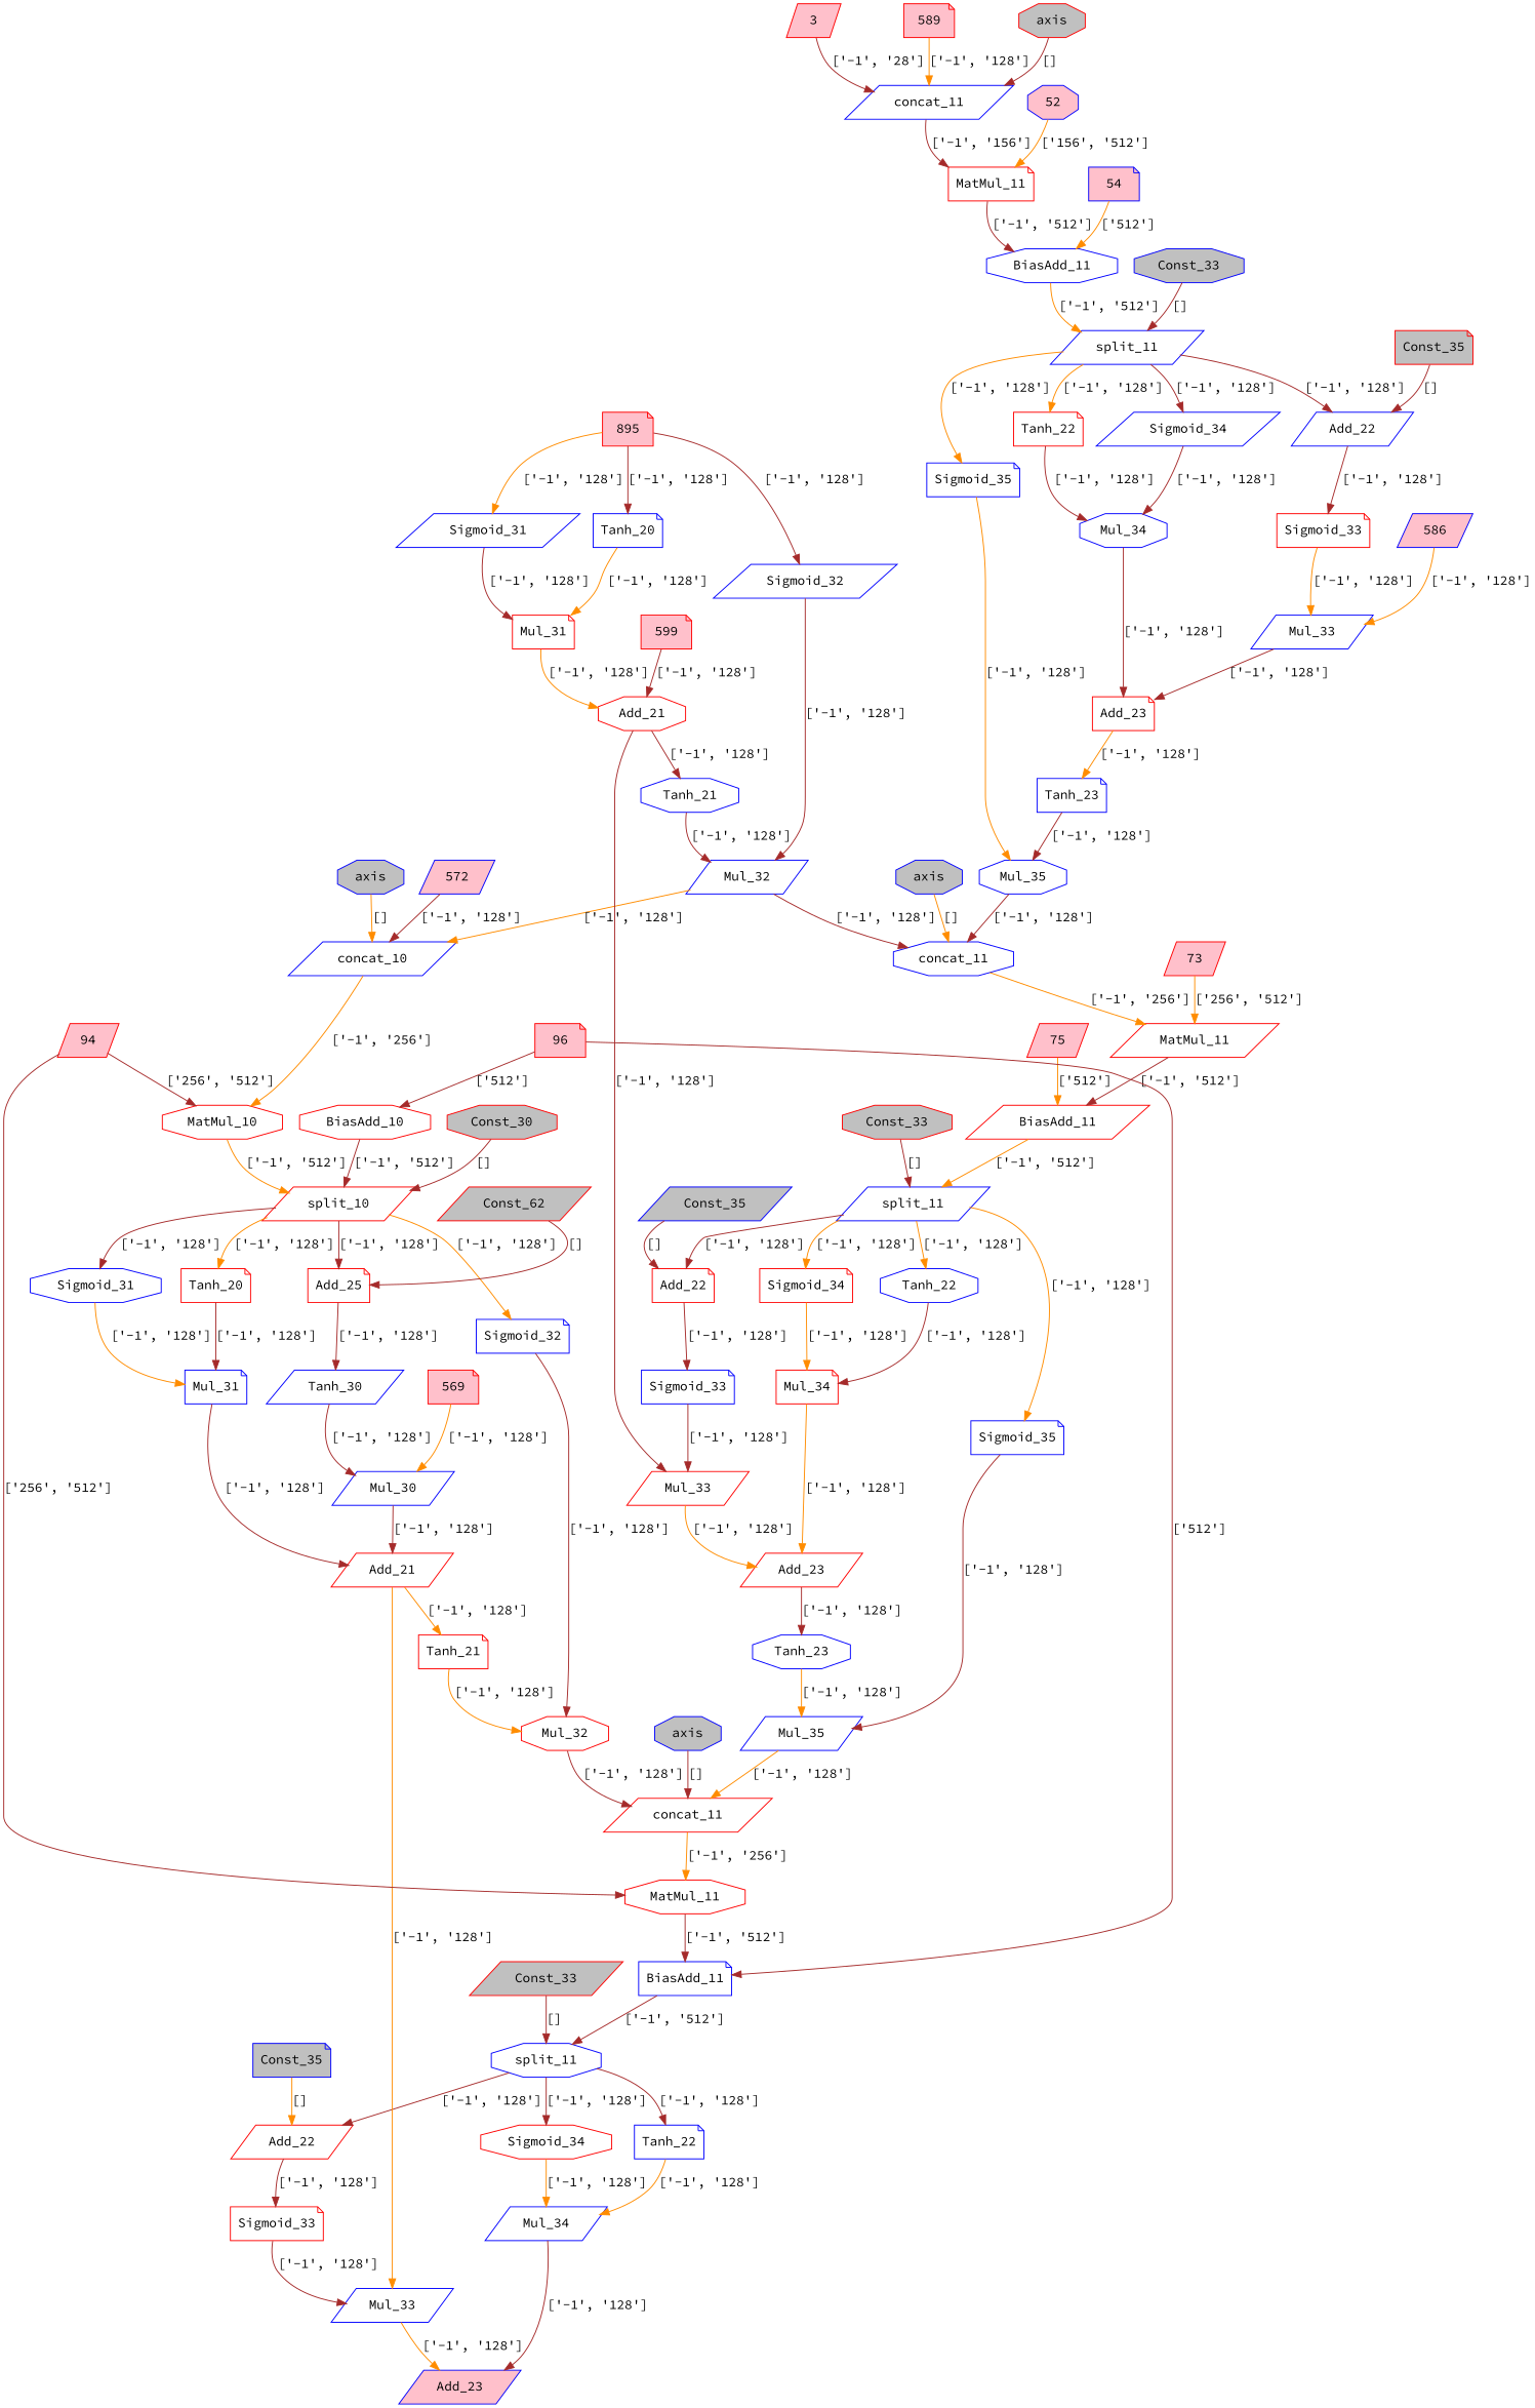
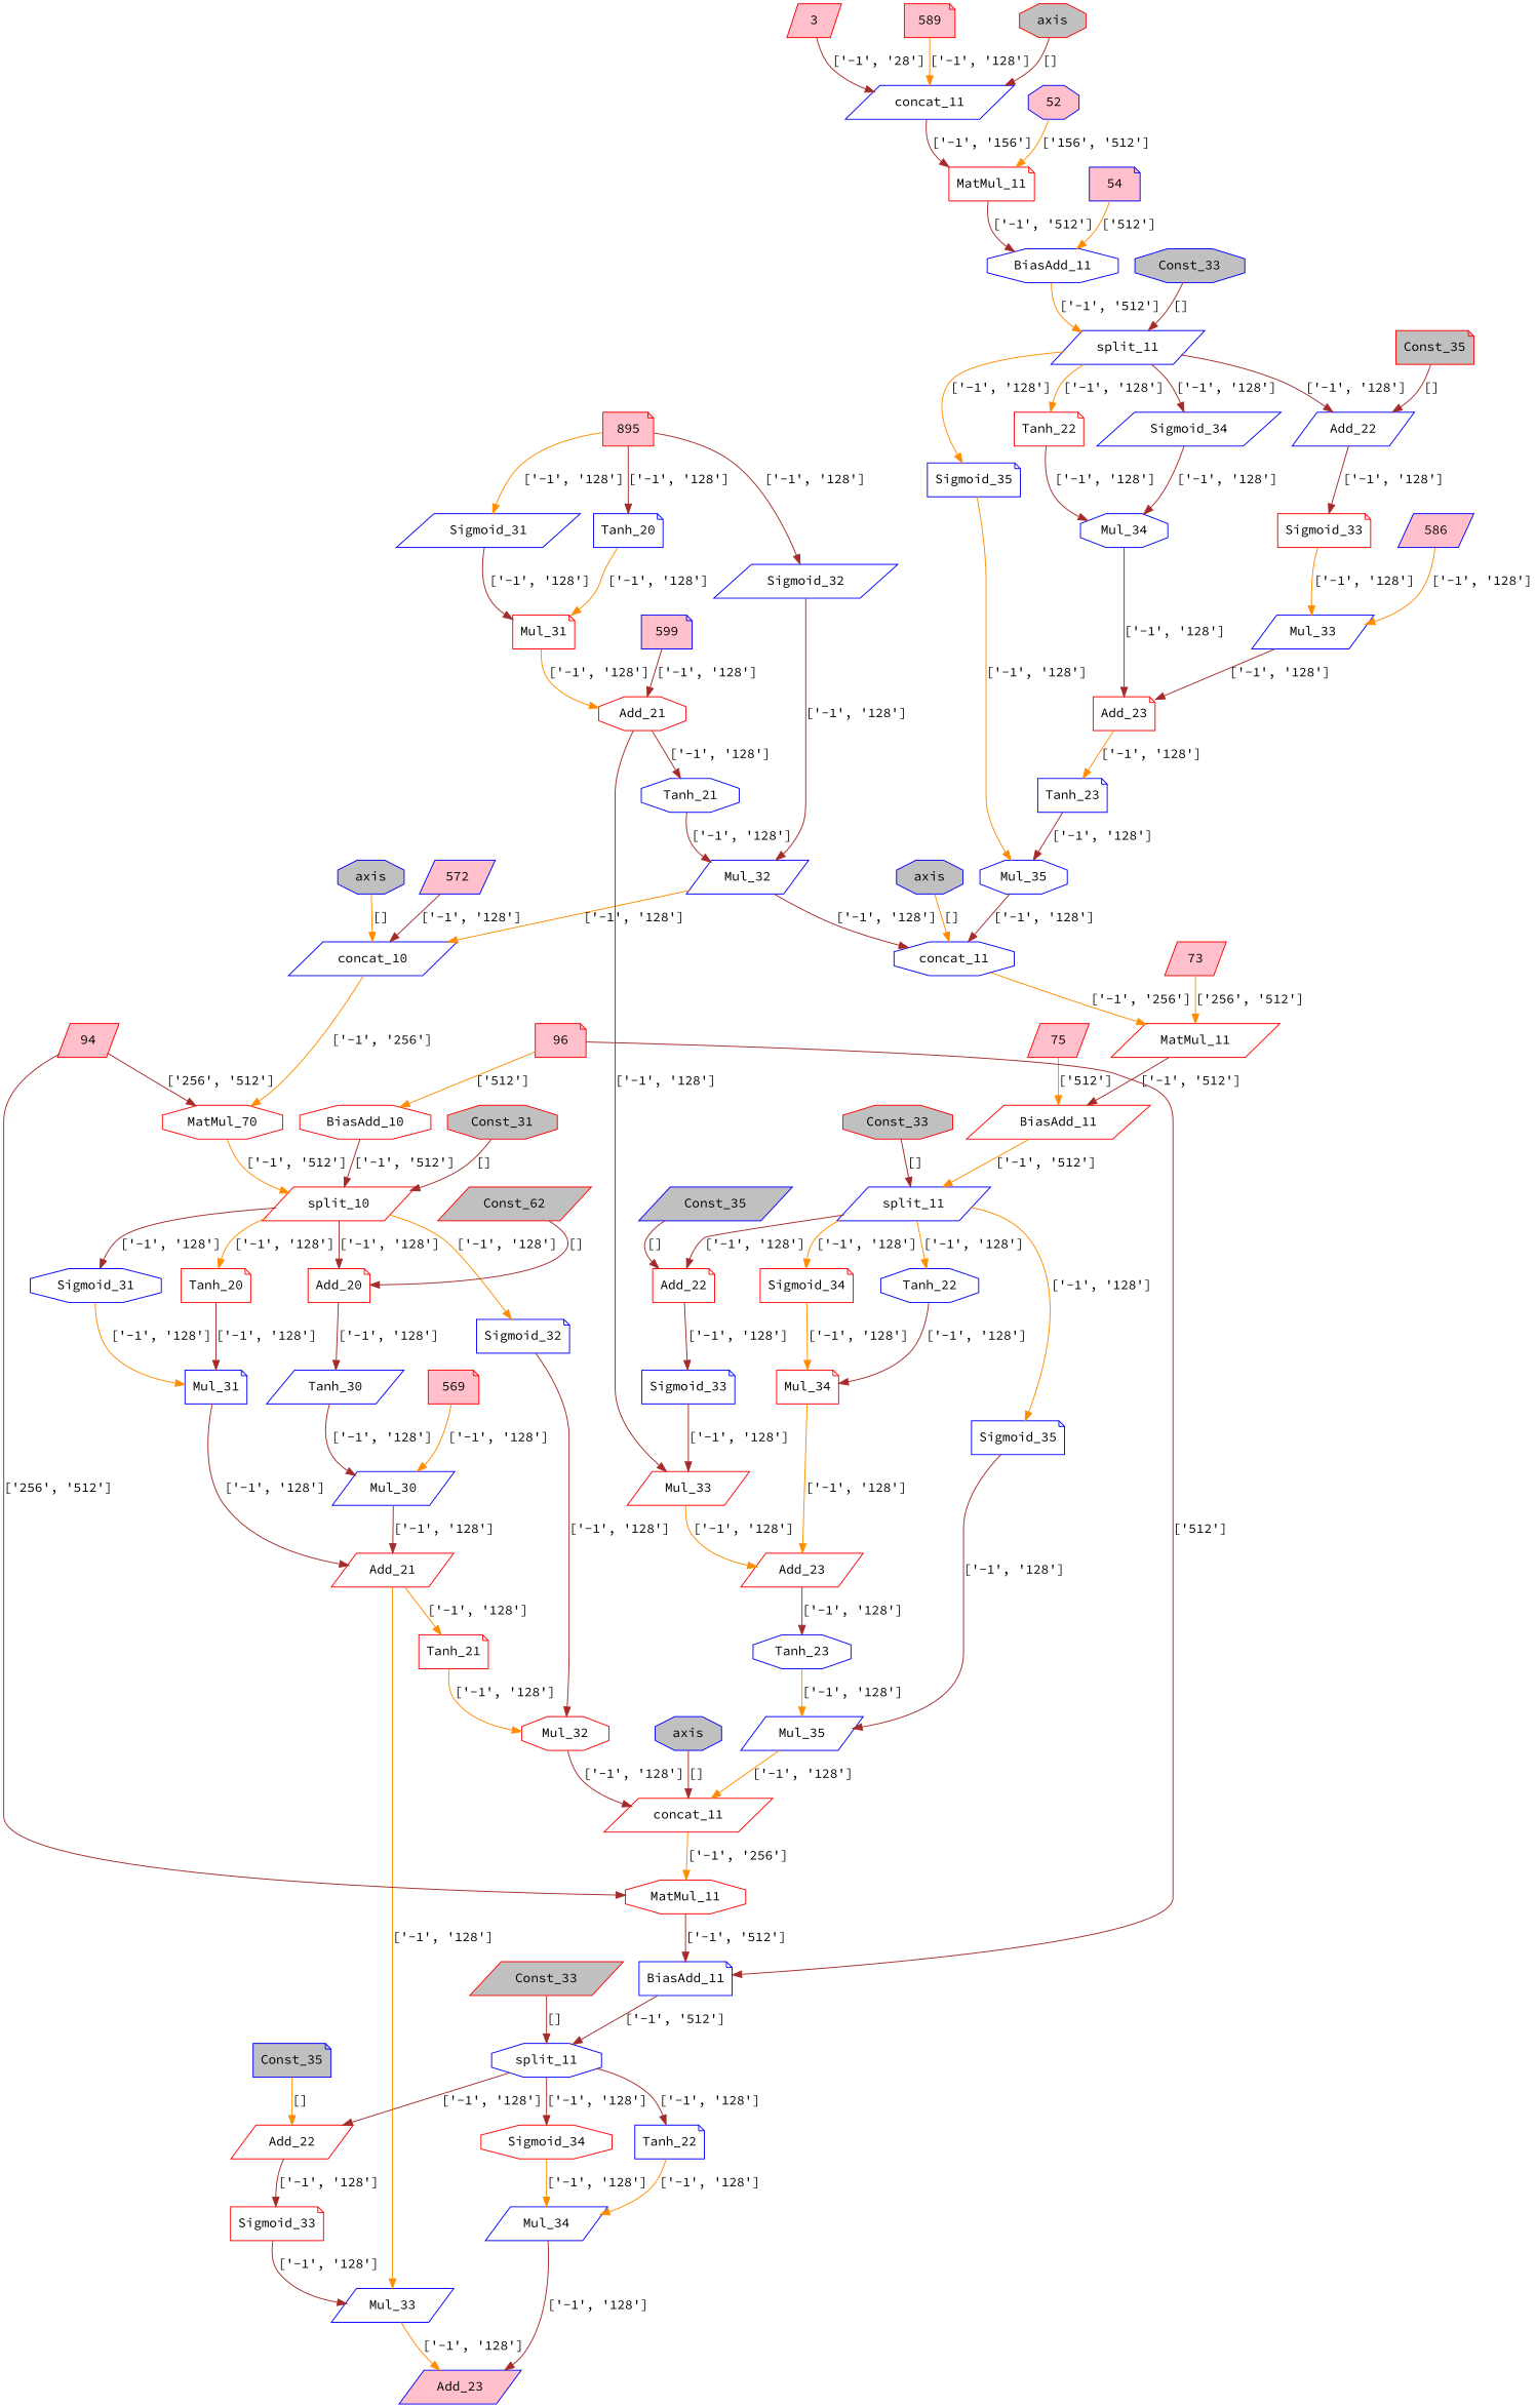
  strict digraph {
    fontname="Source Code Pro"
    node [color=blue fontname="Source Code Pro" shape=parallelogram]
    edge [color=brown fontname="Source Code Pro"]
    n1 [label=Mul_35 shape=octagon]
    n2 [label=concat_11 shape=octagon]
    n3 [color=red label=MatMul_11]
    n4 [color=red label=BiasAdd_11]
    n5 [color=red fillcolor=grey label=Const_33 shape=octagon style=filled]
    n6 [label=split_11]
    n7 [color=red label=Add_22 shape=note]
    n8 [color=red label=Sigmoid_34 shape=note]
    n9 [label=Tanh_22 shape=octagon]
    n10 [label=Sigmoid_35 shape=note]
    n11 [label=Sigmoid_33 shape=note]
    n12 [color=red label=Mul_34 shape=note]
    n13 [label=Mul_35]
    n14 [fillcolor=grey label=axis shape=octagon style=filled]
    3 [color=red fillcolor=pink style=filled]
    n16 [label=concat_11]
    n17 [color=red label=MatMul_11 shape=note]
    n18 [label=BiasAdd_11 shape=octagon]
    n19 [color=red label=Mul_33]
    n20 [color=red label=Add_23]
    n21 [color=red label=concat_11]
    n22 [fillcolor=grey label=Const_35 style=filled]
    n23 [label=Tanh_23 shape=octagon]
    n24 [color=red label=MatMul_11 shape=octagon]
    n25 [label=BiasAdd_11 shape=note]
    n26 [color=red fillcolor=grey label=Const_33 style=filled]
    n27 [label=split_11 shape=octagon]
    n28 [color=red label=Add_22]
    n29 [color=red label=Sigmoid_34 shape=octagon]
    n30 [label=Tanh_22 shape=note]
    n31 [color=red label=Sigmoid_33 shape=note]
    n32 [label=Mul_34]
    n33 [label=Mul_33]
    n34 [fillcolor=pink label=Add_23 style=filled]
    n35 [fillcolor=grey label=Const_35 shape=note style=filled]
    52 [fillcolor=pink shape=octagon style=filled]
    n37 [label=split_11]
    n38 [label=Mul_32]
    n39 [label=concat_10]
-   n40 [color=red label=MatMul_10 shape=octagon]
+   n40 [color=red label=MatMul_70 shape=octagon]
    n41 [color=red label=split_10]
    54 [fillcolor=pink shape=note style=filled]
    n43 [label=Add_22]
    n44 [label=Sigmoid_34]
    n45 [color=red label=Tanh_22 shape=note]
    n46 [label=Sigmoid_35 shape=note]
    569 [color=red fillcolor=pink shape=note style=filled]
    n48 [label=Mul_30]
    n49 [color=red label=Add_21]
    n50 [color=red label=Tanh_21 shape=note]
    572 [fillcolor=pink style=filled]
    n52 [fillcolor=grey label=axis shape=octagon style=filled]
    73 [color=red fillcolor=pink style=filled]
    586 [fillcolor=pink style=filled]
    n55 [label=Mul_33]
    n56 [color=red label=Add_23 shape=note]
    n57 [label=Tanh_23 shape=note]
    75 [color=red fillcolor=pink style=filled]
    589 [color=red fillcolor=pink shape=note style=filled]
    n60 [color=red fillcolor=pink label=895 shape=note style=filled]
    n61 [label=Sigmoid_31]
    n62 [label=Tanh_20 shape=note]
    n63 [label=Sigmoid_32]
    n64 [color=red label=Mul_31 shape=note]
    n65 [color=red label=Add_21 shape=octagon]
    n66 [fillcolor=grey label=axis shape=octagon style=filled]
-   599 [color=red fillcolor=pink shape=note style=filled]
+   599 [fillcolor=pink shape=note style=filled]
    n68 [label=Tanh_21 shape=octagon]
    94 [color=red fillcolor=pink style=filled]
    n70 [color=red label=BiasAdd_10 shape=octagon]
-   n71 [color=red fillcolor=grey label=Const_30 shape=octagon style=filled]
-   n72 [color=red label=Add_25 shape=note]
+   n71 [color=red fillcolor=grey label=Const_31 shape=octagon style=filled]
+   n72 [color=red label=Add_20 shape=note]
    n73 [label=Sigmoid_31 shape=octagon]
    n74 [color=red label=Tanh_20 shape=note]
    n75 [label=Sigmoid_32 shape=note]
    n76 [label=Tanh_30]
    n77 [label=Mul_31 shape=note]
    n78 [color=red label=Mul_32 shape=octagon]
    96 [color=red fillcolor=pink shape=note style=filled]
    n80 [color=red fillcolor=grey label=Const_62 style=filled]
    n81 [fillcolor=grey label=Const_33 shape=octagon style=filled]
    n82 [color=red label=Sigmoid_33 shape=note]
    n83 [label=Mul_34 shape=octagon]
    n84 [color=red fillcolor=grey label=axis shape=octagon style=filled]
    n85 [color=red fillcolor=grey label=Const_35 shape=note style=filled]
    n1 -> n2 [label="['-1', '128']"]
    n2 -> n3 [color=darkorange label="['-1', '256']"]
    n3 -> n4 [label="['-1', '512']"]
    n4 -> n6 [color=darkorange label="['-1', '512']"]
    n5 -> n6 [label="[]"]
    n6 -> n7 [label="['-1', '128']"]
    n6 -> n8 [color=darkorange label="['-1', '128']"]
    n6 -> n9 [color=darkorange label="['-1', '128']"]
    n6 -> n10 [color=darkorange label="['-1', '128']"]
    n7 -> n11 [label="['-1', '128']"]
    n8 -> n12 [color=darkorange label="['-1', '128']"]
    n9 -> n12 [label="['-1', '128']"]
    n10 -> n13 [label="['-1', '128']"]
    n11 -> n19 [label="['-1', '128']"]
    n12 -> n20 [color=darkorange label="['-1', '128']"]
    n13 -> n21 [color=darkorange label="['-1', '128']"]
    n14 -> n2 [color=darkorange label="[]"]
    3 -> n16 [label="['-1', '28']"]
    n16 -> n17 [label="['-1', '156']"]
    n17 -> n18 [label="['-1', '512']"]
    n18 -> n37 [color=darkorange label="['-1', '512']"]
    n19 -> n20 [color=darkorange label="['-1', '128']"]
    n20 -> n23 [label="['-1', '128']"]
    n21 -> n24 [color=darkorange label="['-1', '256']"]
    n22 -> n7 [label="[]"]
    n23 -> n13 [color=darkorange label="['-1', '128']"]
    n24 -> n25 [label="['-1', '512']"]
    n25 -> n27 [label="['-1', '512']"]
    n26 -> n27 [label="[]"]
    n27 -> n28 [label="['-1', '128']"]
    n27 -> n29 [label="['-1', '128']"]
    n27 -> n30 [label="['-1', '128']"]
    n28 -> n31 [label="['-1', '128']"]
    n29 -> n32 [color=darkorange label="['-1', '128']"]
    n30 -> n32 [color=darkorange label="['-1', '128']"]
    n31 -> n33 [label="['-1', '128']"]
    n32 -> n34 [label="['-1', '128']"]
    n33 -> n34 [color=darkorange label="['-1', '128']"]
    n35 -> n28 [color=darkorange label="[]"]
    52 -> n17 [color=darkorange label="['156', '512']"]
    n37 -> n43 [label="['-1', '128']"]
    n37 -> n44 [label="['-1', '128']"]
    n37 -> n45 [color=darkorange label="['-1', '128']"]
    n37 -> n46 [color=darkorange label="['-1', '128']"]
    n38 -> n2 [label="['-1', '128']"]
    n38 -> n39 [color=darkorange label="['-1', '128']"]
    n39 -> n40 [color=darkorange label="['-1', '256']"]
    n40 -> n41 [color=darkorange label="['-1', '512']"]
    n41 -> n72 [label="['-1', '128']"]
    n41 -> n73 [label="['-1', '128']"]
    n41 -> n74 [color=darkorange label="['-1', '128']"]
    n41 -> n75 [color=darkorange label="['-1', '128']"]
    54 -> n18 [color=darkorange label="['512']"]
    n43 -> n82 [label="['-1', '128']"]
    n44 -> n83 [label="['-1', '128']"]
    n45 -> n83 [label="['-1', '128']"]
    n46 -> n1 [color=darkorange label="['-1', '128']"]
    569 -> n48 [color=darkorange label="['-1', '128']"]
    n48 -> n49 [label="['-1', '128']"]
    n49 -> n33 [color=darkorange label="['-1', '128']"]
    n49 -> n50 [color=darkorange label="['-1', '128']"]
    n50 -> n78 [color=darkorange label="['-1', '128']"]
    572 -> n39 [label="['-1', '128']"]
    n52 -> n39 [color=darkorange label="[]"]
    73 -> n3 [color=darkorange label="['256', '512']"]
    586 -> n55 [color=darkorange label="['-1', '128']"]
    n55 -> n56 [label="['-1', '128']"]
    n56 -> n57 [color=darkorange label="['-1', '128']"]
    n57 -> n1 [label="['-1', '128']"]
    75 -> n4 [color=darkorange label="['512']"]
    589 -> n16 [color=darkorange label="['-1', '128']"]
    n60 -> n61 [color=darkorange label="['-1', '128']"]
    n60 -> n62 [label="['-1', '128']"]
    n60 -> n63 [label="['-1', '128']"]
    n61 -> n64 [label="['-1', '128']"]
    n62 -> n64 [color=darkorange label="['-1', '128']"]
    n63 -> n38 [label="['-1', '128']"]
    n64 -> n65 [color=darkorange label="['-1', '128']"]
    n65 -> n19 [label="['-1', '128']"]
    n65 -> n68 [label="['-1', '128']"]
    n66 -> n21 [label="[]"]
    599 -> n65 [label="['-1', '128']"]
    n68 -> n38 [label="['-1', '128']"]
    94 -> n24 [label="['256', '512']"]
    94 -> n40 [label="['256', '512']"]
    n70 -> n41 [label="['-1', '512']"]
    n71 -> n41 [label="[]"]
    n72 -> n76 [label="['-1', '128']"]
    n73 -> n77 [color=darkorange label="['-1', '128']"]
    n74 -> n77 [label="['-1', '128']"]
    n75 -> n78 [label="['-1', '128']"]
    n76 -> n48 [label="['-1', '128']"]
    n77 -> n49 [label="['-1', '128']"]
    n78 -> n21 [label="['-1', '128']"]
    96 -> n25 [label="['512']"]
-   96 -> n70 [label="['512']"]
+   96 -> n70 [color=darkorange label="['512']"]
    n80 -> n72 [label="[]"]
    n81 -> n37 [label="[]"]
    n82 -> n55 [color=darkorange label="['-1', '128']"]
    n83 -> n56 [label="['-1', '128']"]
    n84 -> n16 [label="[]"]
    n85 -> n43 [label="[]"]
  }
